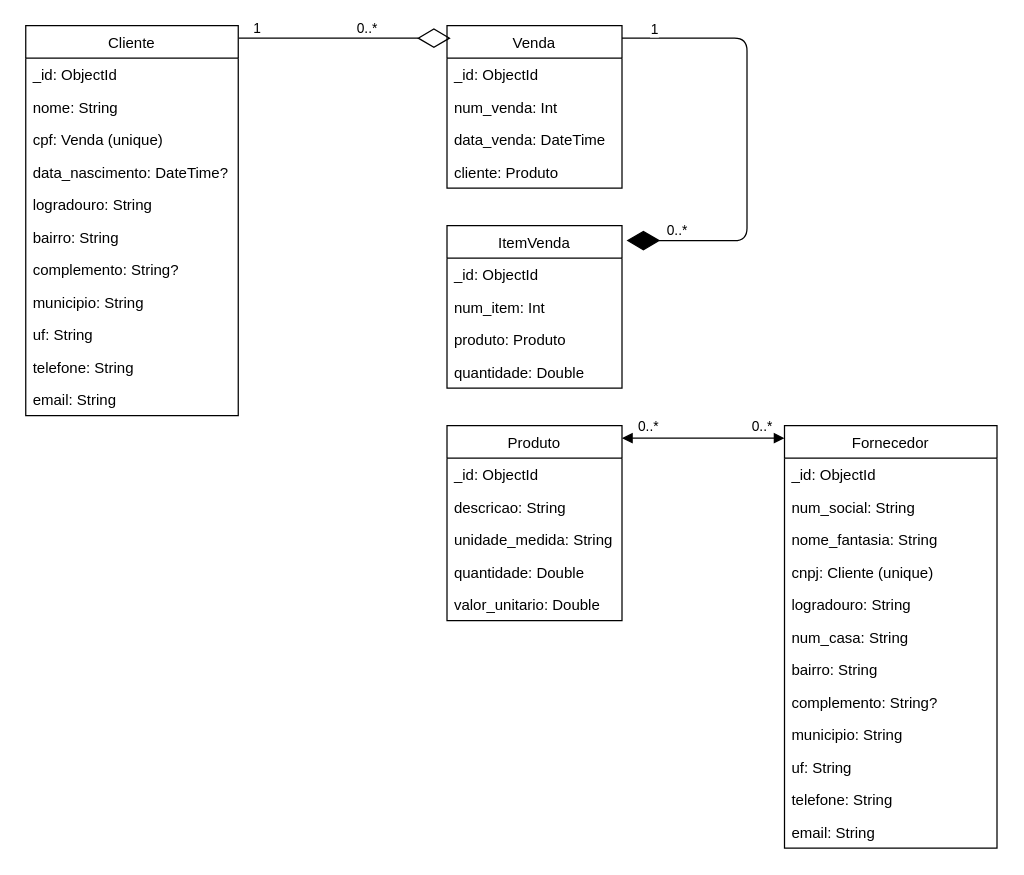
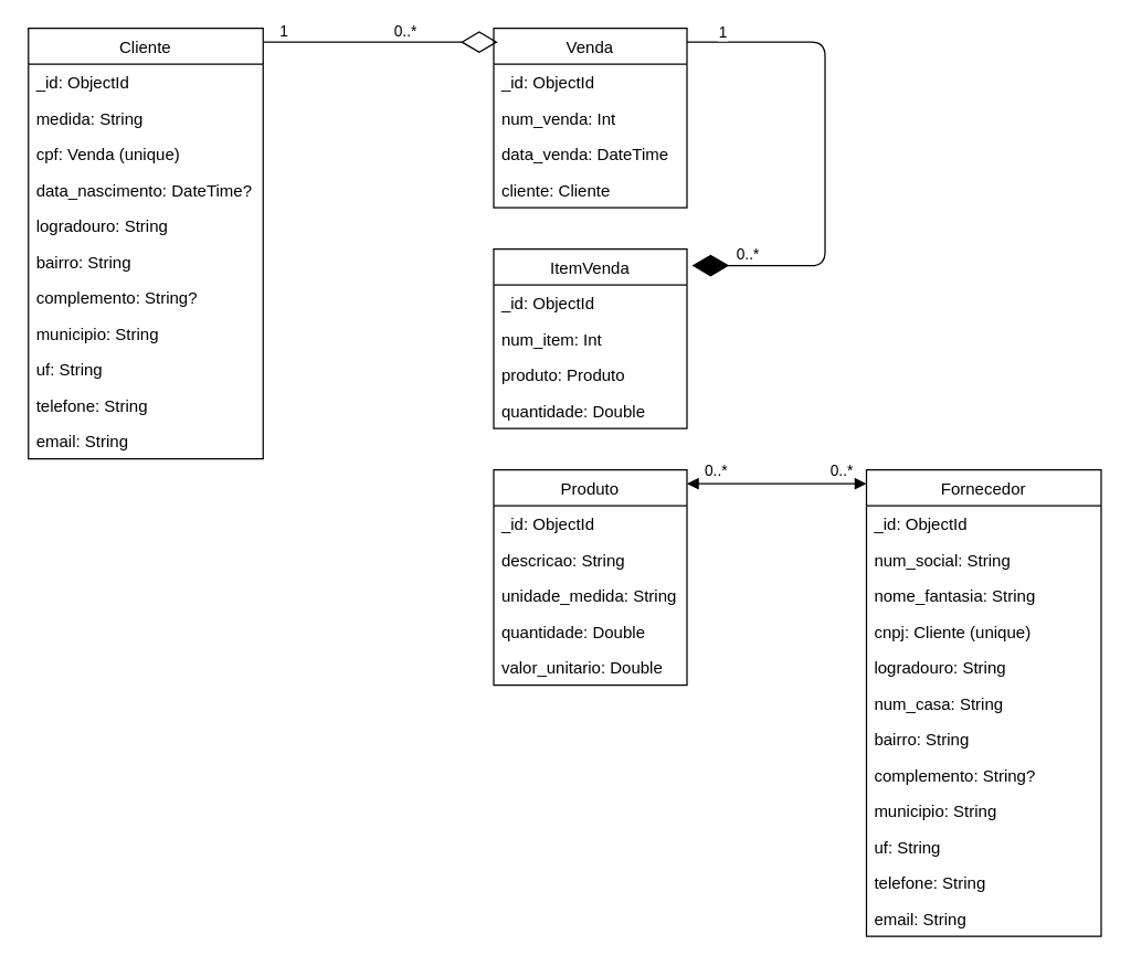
  <mxCell id="0" />
  <mxCell id="1" parent="0" />
  <mxCell id="2" value="Cliente" style="swimlane;fontStyle=0;childLayout=stackLayout;horizontal=1;startSize=26;fillColor=none;horizontalStack=0;resizeParent=1;resizeParentMax=0;resizeLast=0;collapsible=1;marginBottom=0;" vertex="1" parent="1"><mxGeometry x="20" y="20" width="170" height="312" as="geometry" /></mxCell>
  <mxCell id="3" value="_id: ObjectId" style="text;strokeColor=none;fillColor=none;align=left;verticalAlign=top;spacingLeft=4;spacingRight=4;overflow=hidden;rotatable=0;points=[[0,0.5],[1,0.5]];portConstraint=eastwest;" vertex="1" parent="2"><mxGeometry y="26" width="170" height="26" as="geometry" /></mxCell>
- <mxCell id="4" value="nome: String" style="text;strokeColor=none;fillColor=none;align=left;verticalAlign=top;spacingLeft=4;spacingRight=4;overflow=hidden;rotatable=0;points=[[0,0.5],[1,0.5]];portConstraint=eastwest;" vertex="1" parent="2"><mxGeometry y="52" width="170" height="26" as="geometry" /></mxCell>
+ <mxCell id="4" value="medida: String" style="text;strokeColor=none;fillColor=none;align=left;verticalAlign=top;spacingLeft=4;spacingRight=4;overflow=hidden;rotatable=0;points=[[0,0.5],[1,0.5]];portConstraint=eastwest;" vertex="1" parent="2"><mxGeometry y="52" width="170" height="26" as="geometry" /></mxCell>
  <mxCell id="5" value="cpf: Venda (unique)" style="text;strokeColor=none;fillColor=none;align=left;verticalAlign=top;spacingLeft=4;spacingRight=4;overflow=hidden;rotatable=0;points=[[0,0.5],[1,0.5]];portConstraint=eastwest;" vertex="1" parent="2"><mxGeometry y="78" width="170" height="26" as="geometry" /></mxCell>
  <mxCell id="6" value="data_nascimento: DateTime?" style="text;strokeColor=none;fillColor=none;align=left;verticalAlign=top;spacingLeft=4;spacingRight=4;overflow=hidden;rotatable=0;points=[[0,0.5],[1,0.5]];portConstraint=eastwest;" vertex="1" parent="2"><mxGeometry y="104" width="170" height="26" as="geometry" /></mxCell>
  <mxCell id="7" value="logradouro: String" style="text;strokeColor=none;fillColor=none;align=left;verticalAlign=top;spacingLeft=4;spacingRight=4;overflow=hidden;rotatable=0;points=[[0,0.5],[1,0.5]];portConstraint=eastwest;" vertex="1" parent="2"><mxGeometry y="130" width="170" height="26" as="geometry" /></mxCell>
  <mxCell id="8" value="bairro: String" style="text;strokeColor=none;fillColor=none;align=left;verticalAlign=top;spacingLeft=4;spacingRight=4;overflow=hidden;rotatable=0;points=[[0,0.5],[1,0.5]];portConstraint=eastwest;" vertex="1" parent="2"><mxGeometry y="156" width="170" height="26" as="geometry" /></mxCell>
  <mxCell id="9" value="complemento: String?" style="text;strokeColor=none;fillColor=none;align=left;verticalAlign=top;spacingLeft=4;spacingRight=4;overflow=hidden;rotatable=0;points=[[0,0.5],[1,0.5]];portConstraint=eastwest;" vertex="1" parent="2"><mxGeometry y="182" width="170" height="26" as="geometry" /></mxCell>
  <mxCell id="10" value="municipio: String" style="text;strokeColor=none;fillColor=none;align=left;verticalAlign=top;spacingLeft=4;spacingRight=4;overflow=hidden;rotatable=0;points=[[0,0.5],[1,0.5]];portConstraint=eastwest;" vertex="1" parent="2"><mxGeometry y="208" width="170" height="26" as="geometry" /></mxCell>
  <mxCell id="11" value="uf: String" style="text;strokeColor=none;fillColor=none;align=left;verticalAlign=top;spacingLeft=4;spacingRight=4;overflow=hidden;rotatable=0;points=[[0,0.5],[1,0.5]];portConstraint=eastwest;" vertex="1" parent="2"><mxGeometry y="234" width="170" height="26" as="geometry" /></mxCell>
  <mxCell id="12" value="telefone: String" style="text;strokeColor=none;fillColor=none;align=left;verticalAlign=top;spacingLeft=4;spacingRight=4;overflow=hidden;rotatable=0;points=[[0,0.5],[1,0.5]];portConstraint=eastwest;" vertex="1" parent="2"><mxGeometry y="260" width="170" height="26" as="geometry" /></mxCell>
  <mxCell id="13" value="email: String" style="text;strokeColor=none;fillColor=none;align=left;verticalAlign=top;spacingLeft=4;spacingRight=4;overflow=hidden;rotatable=0;points=[[0,0.5],[1,0.5]];portConstraint=eastwest;" vertex="1" parent="2"><mxGeometry y="286" width="170" height="26" as="geometry" /></mxCell>
  <mxCell id="14" value="Venda" style="swimlane;fontStyle=0;childLayout=stackLayout;horizontal=1;startSize=26;fillColor=none;horizontalStack=0;resizeParent=1;resizeParentMax=0;resizeLast=0;collapsible=1;marginBottom=0;" vertex="1" parent="1"><mxGeometry x="357" y="20" width="140" height="130" as="geometry" /></mxCell>
  <mxCell id="15" value="_id: ObjectId" style="text;strokeColor=none;fillColor=none;align=left;verticalAlign=top;spacingLeft=4;spacingRight=4;overflow=hidden;rotatable=0;points=[[0,0.5],[1,0.5]];portConstraint=eastwest;" vertex="1" parent="14"><mxGeometry y="26" width="140" height="26" as="geometry" /></mxCell>
  <mxCell id="16" value="num_venda: Int" style="text;strokeColor=none;fillColor=none;align=left;verticalAlign=top;spacingLeft=4;spacingRight=4;overflow=hidden;rotatable=0;points=[[0,0.5],[1,0.5]];portConstraint=eastwest;" vertex="1" parent="14"><mxGeometry y="52" width="140" height="26" as="geometry" /></mxCell>
  <mxCell id="17" value="data_venda: DateTime" style="text;strokeColor=none;fillColor=none;align=left;verticalAlign=top;spacingLeft=4;spacingRight=4;overflow=hidden;rotatable=0;points=[[0,0.5],[1,0.5]];portConstraint=eastwest;" vertex="1" parent="14"><mxGeometry y="78" width="140" height="26" as="geometry" /></mxCell>
- <mxCell id="18" value="cliente: Produto" style="text;strokeColor=none;fillColor=none;align=left;verticalAlign=top;spacingLeft=4;spacingRight=4;overflow=hidden;rotatable=0;points=[[0,0.5],[1,0.5]];portConstraint=eastwest;" vertex="1" parent="14"><mxGeometry y="104" width="140" height="26" as="geometry" /></mxCell>
+ <mxCell id="18" value="cliente: Cliente" style="text;strokeColor=none;fillColor=none;align=left;verticalAlign=top;spacingLeft=4;spacingRight=4;overflow=hidden;rotatable=0;points=[[0,0.5],[1,0.5]];portConstraint=eastwest;" vertex="1" parent="14"><mxGeometry y="104" width="140" height="26" as="geometry" /></mxCell>
  <mxCell id="19" value="Produto" style="swimlane;fontStyle=0;childLayout=stackLayout;horizontal=1;startSize=26;fillColor=none;horizontalStack=0;resizeParent=1;resizeParentMax=0;resizeLast=0;collapsible=1;marginBottom=0;" vertex="1" parent="1"><mxGeometry x="357" y="340" width="140" height="156" as="geometry"><mxRectangle x="400" y="360" width="80" height="30" as="alternateBounds" /></mxGeometry></mxCell>
  <mxCell id="20" value="_id: ObjectId" style="text;strokeColor=none;fillColor=none;align=left;verticalAlign=top;spacingLeft=4;spacingRight=4;overflow=hidden;rotatable=0;points=[[0,0.5],[1,0.5]];portConstraint=eastwest;" vertex="1" parent="19"><mxGeometry y="26" width="140" height="26" as="geometry" /></mxCell>
  <mxCell id="21" value="descricao: String" style="text;strokeColor=none;fillColor=none;align=left;verticalAlign=top;spacingLeft=4;spacingRight=4;overflow=hidden;rotatable=0;points=[[0,0.5],[1,0.5]];portConstraint=eastwest;" vertex="1" parent="19"><mxGeometry y="52" width="140" height="26" as="geometry" /></mxCell>
  <mxCell id="22" value="unidade_medida: String" style="text;strokeColor=none;fillColor=none;align=left;verticalAlign=top;spacingLeft=4;spacingRight=4;overflow=hidden;rotatable=0;points=[[0,0.5],[1,0.5]];portConstraint=eastwest;" vertex="1" parent="19"><mxGeometry y="78" width="140" height="26" as="geometry" /></mxCell>
  <mxCell id="23" value="quantidade: Double" style="text;strokeColor=none;fillColor=none;align=left;verticalAlign=top;spacingLeft=4;spacingRight=4;overflow=hidden;rotatable=0;points=[[0,0.5],[1,0.5]];portConstraint=eastwest;" vertex="1" parent="19"><mxGeometry y="104" width="140" height="26" as="geometry" /></mxCell>
  <mxCell id="24" value="valor_unitario: Double" style="text;strokeColor=none;fillColor=none;align=left;verticalAlign=top;spacingLeft=4;spacingRight=4;overflow=hidden;rotatable=0;points=[[0,0.5],[1,0.5]];portConstraint=eastwest;" vertex="1" parent="19"><mxGeometry y="130" width="140" height="26" as="geometry" /></mxCell>
  <mxCell id="25" value="Fornecedor" style="swimlane;fontStyle=0;childLayout=stackLayout;horizontal=1;startSize=26;fillColor=none;horizontalStack=0;resizeParent=1;resizeParentMax=0;resizeLast=0;collapsible=1;marginBottom=0;" vertex="1" parent="1"><mxGeometry x="627" y="340" width="170" height="338" as="geometry"><mxRectangle x="670" y="360" width="100" height="30" as="alternateBounds" /></mxGeometry></mxCell>
  <mxCell id="26" value="_id: ObjectId" style="text;strokeColor=none;fillColor=none;align=left;verticalAlign=top;spacingLeft=4;spacingRight=4;overflow=hidden;rotatable=0;points=[[0,0.5],[1,0.5]];portConstraint=eastwest;" vertex="1" parent="25"><mxGeometry y="26" width="170" height="26" as="geometry" /></mxCell>
  <mxCell id="27" value="num_social: String" style="text;strokeColor=none;fillColor=none;align=left;verticalAlign=top;spacingLeft=4;spacingRight=4;overflow=hidden;rotatable=0;points=[[0,0.5],[1,0.5]];portConstraint=eastwest;" vertex="1" parent="25"><mxGeometry y="52" width="170" height="26" as="geometry" /></mxCell>
  <mxCell id="28" value="nome_fantasia: String" style="text;strokeColor=none;fillColor=none;align=left;verticalAlign=top;spacingLeft=4;spacingRight=4;overflow=hidden;rotatable=0;points=[[0,0.5],[1,0.5]];portConstraint=eastwest;" vertex="1" parent="25"><mxGeometry y="78" width="170" height="26" as="geometry" /></mxCell>
  <mxCell id="29" value="cnpj: Cliente (unique)" style="text;strokeColor=none;fillColor=none;align=left;verticalAlign=top;spacingLeft=4;spacingRight=4;overflow=hidden;rotatable=0;points=[[0,0.5],[1,0.5]];portConstraint=eastwest;" vertex="1" parent="25"><mxGeometry y="104" width="170" height="26" as="geometry" /></mxCell>
  <mxCell id="30" value="logradouro: String" style="text;strokeColor=none;fillColor=none;align=left;verticalAlign=top;spacingLeft=4;spacingRight=4;overflow=hidden;rotatable=0;points=[[0,0.5],[1,0.5]];portConstraint=eastwest;" vertex="1" parent="25"><mxGeometry y="130" width="170" height="26" as="geometry" /></mxCell>
  <mxCell id="31" value="num_casa: String" style="text;strokeColor=none;fillColor=none;align=left;verticalAlign=top;spacingLeft=4;spacingRight=4;overflow=hidden;rotatable=0;points=[[0,0.5],[1,0.5]];portConstraint=eastwest;" vertex="1" parent="25"><mxGeometry y="156" width="170" height="26" as="geometry" /></mxCell>
  <mxCell id="32" value="bairro: String" style="text;strokeColor=none;fillColor=none;align=left;verticalAlign=top;spacingLeft=4;spacingRight=4;overflow=hidden;rotatable=0;points=[[0,0.5],[1,0.5]];portConstraint=eastwest;" vertex="1" parent="25"><mxGeometry y="182" width="170" height="26" as="geometry" /></mxCell>
  <mxCell id="33" value="complemento: String?" style="text;strokeColor=none;fillColor=none;align=left;verticalAlign=top;spacingLeft=4;spacingRight=4;overflow=hidden;rotatable=0;points=[[0,0.5],[1,0.5]];portConstraint=eastwest;" vertex="1" parent="25"><mxGeometry y="208" width="170" height="26" as="geometry" /></mxCell>
  <mxCell id="34" value="municipio: String" style="text;strokeColor=none;fillColor=none;align=left;verticalAlign=top;spacingLeft=4;spacingRight=4;overflow=hidden;rotatable=0;points=[[0,0.5],[1,0.5]];portConstraint=eastwest;" vertex="1" parent="25"><mxGeometry y="234" width="170" height="26" as="geometry" /></mxCell>
  <mxCell id="35" value="uf: String" style="text;strokeColor=none;fillColor=none;align=left;verticalAlign=top;spacingLeft=4;spacingRight=4;overflow=hidden;rotatable=0;points=[[0,0.5],[1,0.5]];portConstraint=eastwest;" vertex="1" parent="25"><mxGeometry y="260" width="170" height="26" as="geometry" /></mxCell>
  <mxCell id="36" value="telefone: String" style="text;strokeColor=none;fillColor=none;align=left;verticalAlign=top;spacingLeft=4;spacingRight=4;overflow=hidden;rotatable=0;points=[[0,0.5],[1,0.5]];portConstraint=eastwest;" vertex="1" parent="25"><mxGeometry y="286" width="170" height="26" as="geometry" /></mxCell>
  <mxCell id="37" value="email: String" style="text;strokeColor=none;fillColor=none;align=left;verticalAlign=top;spacingLeft=4;spacingRight=4;overflow=hidden;rotatable=0;points=[[0,0.5],[1,0.5]];portConstraint=eastwest;" vertex="1" parent="25"><mxGeometry y="312" width="170" height="26" as="geometry" /></mxCell>
  <mxCell id="38" value="ItemVenda" style="swimlane;fontStyle=0;childLayout=stackLayout;horizontal=1;startSize=26;fillColor=none;horizontalStack=0;resizeParent=1;resizeParentMax=0;resizeLast=0;collapsible=1;marginBottom=0;" vertex="1" parent="1"><mxGeometry x="357" y="180" width="140" height="130" as="geometry" /></mxCell>
  <mxCell id="39" value="_id: ObjectId" style="text;strokeColor=none;fillColor=none;align=left;verticalAlign=top;spacingLeft=4;spacingRight=4;overflow=hidden;rotatable=0;points=[[0,0.5],[1,0.5]];portConstraint=eastwest;" vertex="1" parent="38"><mxGeometry y="26" width="140" height="26" as="geometry" /></mxCell>
  <mxCell id="40" value="num_item: Int" style="text;strokeColor=none;fillColor=none;align=left;verticalAlign=top;spacingLeft=4;spacingRight=4;overflow=hidden;rotatable=0;points=[[0,0.5],[1,0.5]];portConstraint=eastwest;" vertex="1" parent="38"><mxGeometry y="52" width="140" height="26" as="geometry" /></mxCell>
  <mxCell id="41" value="produto: Produto" style="text;strokeColor=none;fillColor=none;align=left;verticalAlign=top;spacingLeft=4;spacingRight=4;overflow=hidden;rotatable=0;points=[[0,0.5],[1,0.5]];portConstraint=eastwest;" vertex="1" parent="38"><mxGeometry y="78" width="140" height="26" as="geometry" /></mxCell>
  <mxCell id="42" value="quantidade: Double" style="text;strokeColor=none;fillColor=none;align=left;verticalAlign=top;spacingLeft=4;spacingRight=4;overflow=hidden;rotatable=0;points=[[0,0.5],[1,0.5]];portConstraint=eastwest;" vertex="1" parent="38"><mxGeometry y="104" width="140" height="26" as="geometry" /></mxCell>
  <mxCell id="43" value="" style="endArrow=diamondThin;endFill=0;endSize=24;html=1;exitX=1.003;exitY=0.032;exitDx=0;exitDy=0;exitPerimeter=0;" edge="1" parent="1" source="2"><mxGeometry width="160" relative="1" as="geometry"><mxPoint x="190" y="30" as="sourcePoint" /><mxPoint x="360" y="30" as="targetPoint" /></mxGeometry></mxCell>
  <mxCell id="44" value="1" style="edgeLabel;html=1;align=center;verticalAlign=middle;resizable=0;points=[];" vertex="1" connectable="0" parent="43"><mxGeometry x="-0.831" y="-2" relative="1" as="geometry"><mxPoint y="-10" as="offset" /></mxGeometry></mxCell>
  <mxCell id="45" value="0..*" style="edgeLabel;html=1;align=center;verticalAlign=middle;resizable=0;points=[];" vertex="1" connectable="0" parent="43"><mxGeometry x="0.475" y="3" relative="1" as="geometry"><mxPoint x="-23" y="-5" as="offset" /></mxGeometry></mxCell>
  <mxCell id="46" value="" style="endArrow=diamondThin;endFill=1;endSize=24;html=1;entryX=1.026;entryY=0.092;entryDx=0;entryDy=0;entryPerimeter=0;" edge="1" parent="1" target="38"><mxGeometry width="160" relative="1" as="geometry"><mxPoint x="497" y="30" as="sourcePoint" /><mxPoint x="597" y="190" as="targetPoint" /><Array as="points"><mxPoint x="597" y="30" /><mxPoint x="597" y="192" /></Array></mxGeometry></mxCell>
  <mxCell id="47" value="1" style="edgeLabel;html=1;align=center;verticalAlign=middle;resizable=0;points=[];" vertex="1" connectable="0" parent="46"><mxGeometry x="-0.859" y="-1" relative="1" as="geometry"><mxPoint y="-9" as="offset" /></mxGeometry></mxCell>
  <mxCell id="48" value="0..*" style="edgeLabel;html=1;align=center;verticalAlign=middle;resizable=0;points=[];" vertex="1" connectable="0" parent="46"><mxGeometry x="0.778" relative="1" as="geometry"><mxPoint y="-8" as="offset" /></mxGeometry></mxCell>
  <mxCell id="49" value="" style="endArrow=block;startArrow=block;endFill=1;startFill=1;html=1;" edge="1" parent="1"><mxGeometry width="160" relative="1" as="geometry"><mxPoint x="497" y="350" as="sourcePoint" /><mxPoint x="627" y="350" as="targetPoint" /></mxGeometry></mxCell>
  <mxCell id="50" value="0..*" style="edgeLabel;html=1;align=center;verticalAlign=middle;resizable=0;points=[];" vertex="1" connectable="0" parent="49"><mxGeometry x="-0.691" y="2" relative="1" as="geometry"><mxPoint y="-8" as="offset" /></mxGeometry></mxCell>
  <mxCell id="51" value="0..*" style="edgeLabel;html=1;align=center;verticalAlign=middle;resizable=0;points=[];" vertex="1" connectable="0" parent="49"><mxGeometry x="0.708" y="3" relative="1" as="geometry"><mxPoint y="-7" as="offset" /></mxGeometry></mxCell>
